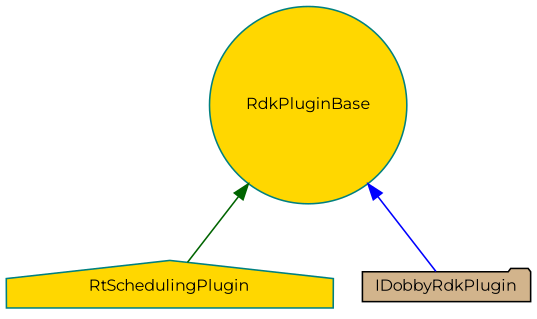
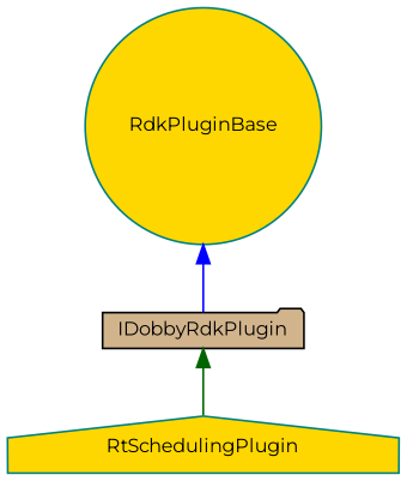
  digraph {
    fontname=Montserrat
    node [color=teal fillcolor=gold fontname=Montserrat fontsize=10 style=filled]
    edge [dir=back fontname=Montserrat fontsize=10 labelfontname=Helvetica labelfontsize=10 style=solid]
    n1 [fontcolor=black height=0.2 label=RtSchedulingPlugin shape=house width=0.4]
    n2 [height=0.2 label=RdkPluginBase shape=circle width=0.4]
    n3 [color=black fillcolor=tan height=0.2 label=IDobbyRdkPlugin shape=folder width=0.4]
-   n2 -> n1 [color=darkgreen]
+   n3 -> n1 [color=darkgreen]
    n2 -> n3 [color=blue]
  }
